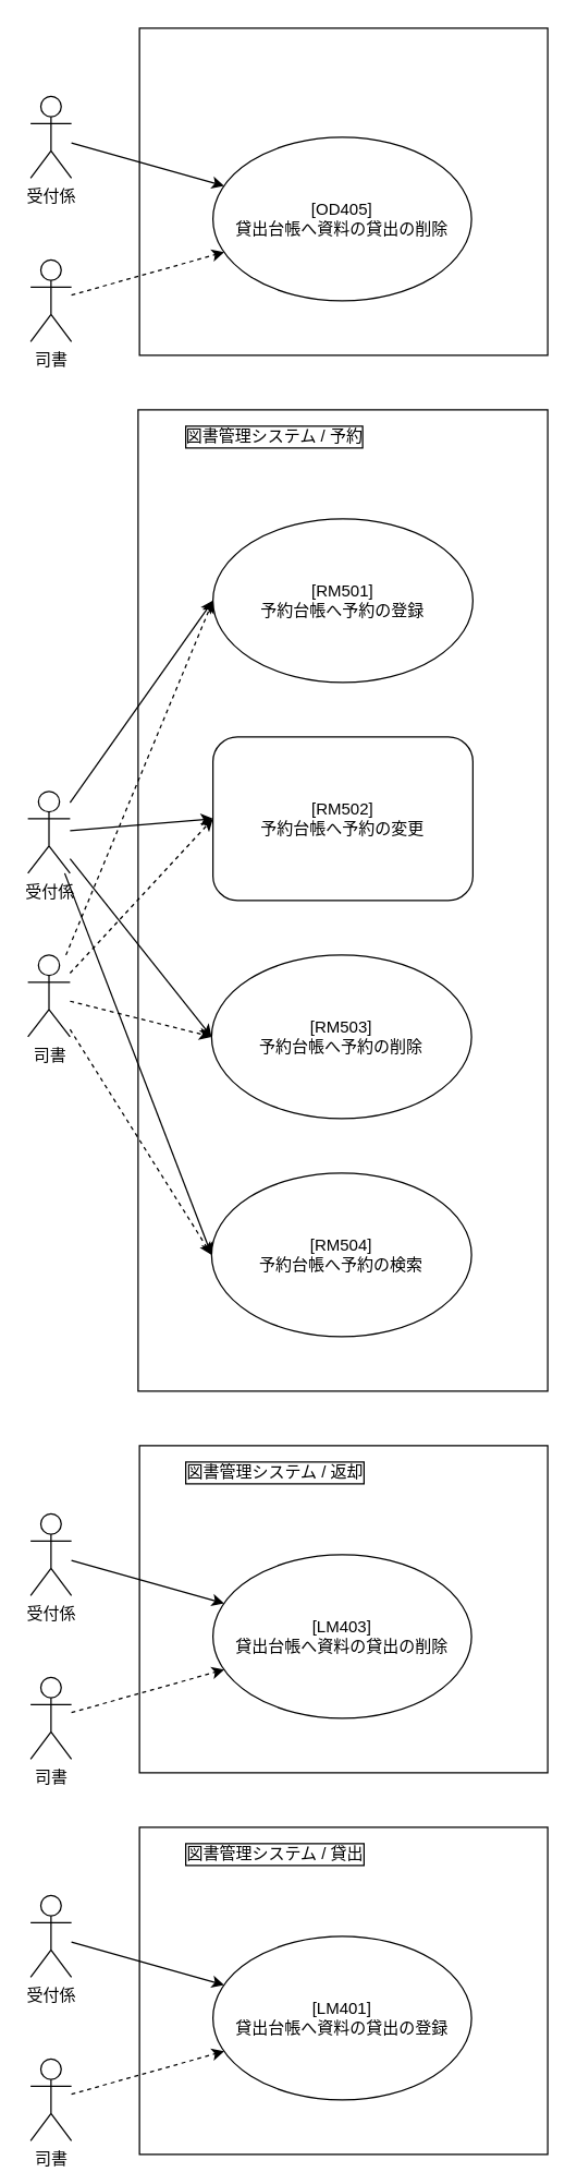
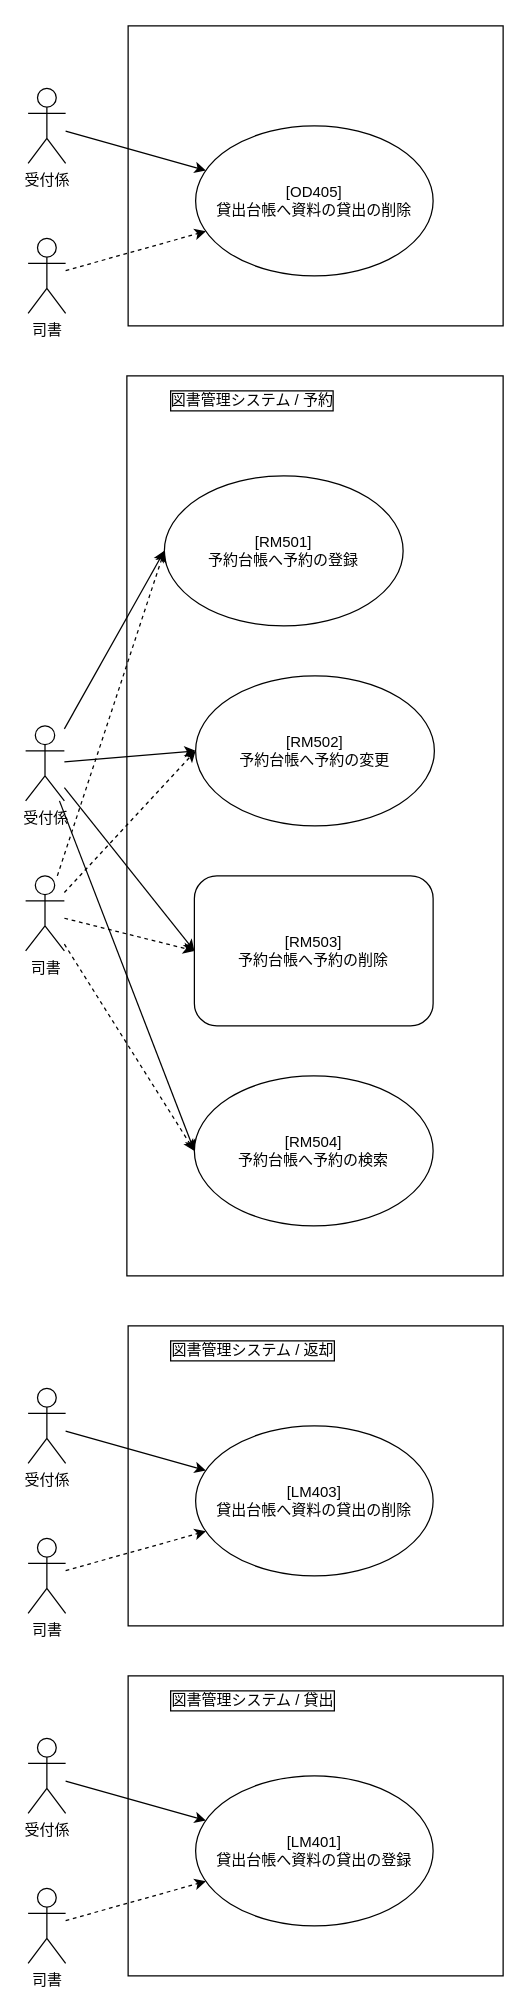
  <mxCell id="0" />
  <mxCell id="1" parent="0" />
  <mxCell id="2" value="" style="rounded=0;whiteSpace=wrap;html=1;fillColor=none;labelPosition=center;verticalLabelPosition=top;align=center;verticalAlign=bottom;" vertex="1" parent="1"><mxGeometry x="102" y="20" width="300" height="240" as="geometry" /></mxCell>
  <mxCell id="3" style="rounded=0;orthogonalLoop=1;jettySize=auto;html=1;" edge="1" parent="1" source="4" target="7"><mxGeometry relative="1" as="geometry" /></mxCell>
  <mxCell id="4" value="受付係" style="shape=umlActor;verticalLabelPosition=bottom;verticalAlign=top;html=1;outlineConnect=0;fillColor=none;" vertex="1" parent="1"><mxGeometry x="22" y="70" width="30" height="60" as="geometry" /></mxCell>
  <mxCell id="5" style="edgeStyle=none;rounded=0;orthogonalLoop=1;jettySize=auto;html=1;dashed=1;" edge="1" parent="1" source="6" target="7"><mxGeometry relative="1" as="geometry" /></mxCell>
  <mxCell id="6" value="司書" style="shape=umlActor;verticalLabelPosition=bottom;verticalAlign=top;html=1;outlineConnect=0;fillColor=none;" vertex="1" parent="1"><mxGeometry x="22" y="190" width="30" height="60" as="geometry" /></mxCell>
  <mxCell id="7" value="[OD405]&lt;br&gt;貸出台帳へ資料の貸出の削除" style="ellipse;whiteSpace=wrap;html=1;labelBorderColor=none;fillColor=none;" vertex="1" parent="1"><mxGeometry x="156" y="100" width="190" height="120" as="geometry" /></mxCell>
  <mxCell id="8" value="" style="rounded=0;whiteSpace=wrap;html=1;fillColor=none;labelPosition=center;verticalLabelPosition=top;align=center;verticalAlign=bottom;" vertex="1" parent="1"><mxGeometry x="101" y="300" width="301" height="720" as="geometry" /></mxCell>
  <mxCell id="9" style="rounded=0;orthogonalLoop=1;jettySize=auto;html=1;entryX=0;entryY=0.5;entryDx=0;entryDy=0;" edge="1" parent="1" source="13" target="20"><mxGeometry relative="1" as="geometry" /></mxCell>
  <mxCell id="10" style="edgeStyle=none;rounded=0;orthogonalLoop=1;jettySize=auto;html=1;entryX=0;entryY=0.5;entryDx=0;entryDy=0;" edge="1" parent="1" source="13" target="21"><mxGeometry relative="1" as="geometry" /></mxCell>
  <mxCell id="11" style="edgeStyle=none;rounded=0;orthogonalLoop=1;jettySize=auto;html=1;entryX=0;entryY=0.5;entryDx=0;entryDy=0;" edge="1" parent="1" source="13" target="22"><mxGeometry relative="1" as="geometry" /></mxCell>
  <mxCell id="12" style="edgeStyle=none;rounded=0;orthogonalLoop=1;jettySize=auto;html=1;entryX=0;entryY=0.5;entryDx=0;entryDy=0;" edge="1" parent="1" source="13" target="23"><mxGeometry relative="1" as="geometry" /></mxCell>
  <mxCell id="13" value="受付係" style="shape=umlActor;verticalLabelPosition=bottom;verticalAlign=top;html=1;outlineConnect=0;fillColor=none;" vertex="1" parent="1"><mxGeometry x="20" y="580" width="31" height="60" as="geometry" /></mxCell>
  <mxCell id="14" style="edgeStyle=none;rounded=0;orthogonalLoop=1;jettySize=auto;html=1;entryX=0;entryY=0.5;entryDx=0;entryDy=0;dashed=1;" edge="1" parent="1" source="18" target="20"><mxGeometry relative="1" as="geometry" /></mxCell>
  <mxCell id="15" style="edgeStyle=none;rounded=0;orthogonalLoop=1;jettySize=auto;html=1;entryX=0;entryY=0.5;entryDx=0;entryDy=0;dashed=1;" edge="1" parent="1" source="18" target="21"><mxGeometry relative="1" as="geometry"><mxPoint x="161" y="600" as="targetPoint" /></mxGeometry></mxCell>
  <mxCell id="16" style="edgeStyle=none;rounded=0;orthogonalLoop=1;jettySize=auto;html=1;entryX=0;entryY=0.5;entryDx=0;entryDy=0;dashed=1;" edge="1" parent="1" source="18" target="22"><mxGeometry relative="1" as="geometry" /></mxCell>
  <mxCell id="17" style="edgeStyle=none;rounded=0;orthogonalLoop=1;jettySize=auto;html=1;entryX=0;entryY=0.5;entryDx=0;entryDy=0;dashed=1;" edge="1" parent="1" source="18" target="23"><mxGeometry relative="1" as="geometry" /></mxCell>
  <mxCell id="18" value="司書" style="shape=umlActor;verticalLabelPosition=bottom;verticalAlign=top;html=1;outlineConnect=0;fillColor=none;" vertex="1" parent="1"><mxGeometry x="20" y="700" width="31" height="60" as="geometry" /></mxCell>
  <mxCell id="19" value="図書管理システム / 予約" style="text;html=1;strokeColor=none;fillColor=none;align=center;verticalAlign=middle;whiteSpace=wrap;rounded=0;labelBorderColor=default;" vertex="1" parent="1"><mxGeometry x="101" y="300" width="201" height="40" as="geometry" /></mxCell>
- <mxCell id="20" value="[RM501]&lt;br&gt;予約台帳へ予約の登録" style="ellipse;whiteSpace=wrap;html=1;labelBorderColor=none;fillColor=none;" vertex="1" parent="1"><mxGeometry x="156" y="380" width="191" height="120" as="geometry" /></mxCell>
- <mxCell id="21" value="[RM502]&lt;br&gt;予約台帳へ予約の変更" style="whiteSpace=wrap;html=1;labelBorderColor=none;fillColor=none;rounded=1;" vertex="1" parent="1"><mxGeometry x="156" y="540" width="191" height="120" as="geometry" /></mxCell>
- <mxCell id="22" value="[RM503]&lt;br&gt;予約台帳へ予約の削除" style="ellipse;whiteSpace=wrap;html=1;labelBorderColor=none;fillColor=none;" vertex="1" parent="1"><mxGeometry x="155" y="700" width="191" height="120" as="geometry" /></mxCell>
+ <mxCell id="20" value="[RM501]&lt;br&gt;予約台帳へ予約の登録" style="ellipse;whiteSpace=wrap;html=1;labelBorderColor=none;fillColor=none;" vertex="1" parent="1"><mxGeometry x="131" y="380" width="191" height="120" as="geometry" /></mxCell>
+ <mxCell id="21" value="[RM502]&lt;br&gt;予約台帳へ予約の変更" style="ellipse;whiteSpace=wrap;html=1;labelBorderColor=none;fillColor=none;" vertex="1" parent="1"><mxGeometry x="156" y="540" width="191" height="120" as="geometry" /></mxCell>
+ <mxCell id="22" value="[RM503]&lt;br&gt;予約台帳へ予約の削除" style="whiteSpace=wrap;html=1;labelBorderColor=none;fillColor=none;rounded=1;" vertex="1" parent="1"><mxGeometry x="155" y="700" width="191" height="120" as="geometry" /></mxCell>
  <mxCell id="23" value="[RM504]&lt;br&gt;予約台帳へ予約の検索" style="ellipse;whiteSpace=wrap;html=1;labelBorderColor=none;fillColor=none;" vertex="1" parent="1"><mxGeometry x="155" y="860" width="191" height="120" as="geometry" /></mxCell>
  <mxCell id="24" value="" style="rounded=0;whiteSpace=wrap;html=1;fillColor=none;labelPosition=center;verticalLabelPosition=top;align=center;verticalAlign=bottom;" vertex="1" parent="1"><mxGeometry x="102" y="1060" width="300" height="240" as="geometry" /></mxCell>
  <mxCell id="25" style="rounded=0;orthogonalLoop=1;jettySize=auto;html=1;" edge="1" parent="1" source="26" target="30"><mxGeometry relative="1" as="geometry" /></mxCell>
  <mxCell id="26" value="受付係" style="shape=umlActor;verticalLabelPosition=bottom;verticalAlign=top;html=1;outlineConnect=0;fillColor=none;" vertex="1" parent="1"><mxGeometry x="22" y="1110" width="30" height="60" as="geometry" /></mxCell>
  <mxCell id="27" style="edgeStyle=none;rounded=0;orthogonalLoop=1;jettySize=auto;html=1;dashed=1;" edge="1" parent="1" source="28" target="30"><mxGeometry relative="1" as="geometry" /></mxCell>
  <mxCell id="28" value="司書" style="shape=umlActor;verticalLabelPosition=bottom;verticalAlign=top;html=1;outlineConnect=0;fillColor=none;" vertex="1" parent="1"><mxGeometry x="22" y="1230" width="30" height="60" as="geometry" /></mxCell>
  <mxCell id="29" value="図書管理システム / 返却" style="text;html=1;strokeColor=none;fillColor=none;align=center;verticalAlign=middle;whiteSpace=wrap;rounded=0;labelBorderColor=default;" vertex="1" parent="1"><mxGeometry x="102" y="1060" width="200" height="40" as="geometry" /></mxCell>
  <mxCell id="30" value="[LM403]&lt;br&gt;貸出台帳へ資料の貸出の削除" style="ellipse;whiteSpace=wrap;html=1;labelBorderColor=none;fillColor=none;" vertex="1" parent="1"><mxGeometry x="156" y="1140" width="190" height="120" as="geometry" /></mxCell>
  <mxCell id="31" value="" style="rounded=0;whiteSpace=wrap;html=1;fillColor=none;labelPosition=center;verticalLabelPosition=top;align=center;verticalAlign=bottom;" vertex="1" parent="1"><mxGeometry x="102" y="1340" width="300" height="240" as="geometry" /></mxCell>
  <mxCell id="32" style="rounded=0;orthogonalLoop=1;jettySize=auto;html=1;" edge="1" parent="1" source="33" target="37"><mxGeometry relative="1" as="geometry" /></mxCell>
  <mxCell id="33" value="受付係" style="shape=umlActor;verticalLabelPosition=bottom;verticalAlign=top;html=1;outlineConnect=0;fillColor=none;" vertex="1" parent="1"><mxGeometry x="22" y="1390" width="30" height="60" as="geometry" /></mxCell>
  <mxCell id="34" style="edgeStyle=none;rounded=0;orthogonalLoop=1;jettySize=auto;html=1;dashed=1;" edge="1" parent="1" source="35" target="37"><mxGeometry relative="1" as="geometry" /></mxCell>
  <mxCell id="35" value="司書" style="shape=umlActor;verticalLabelPosition=bottom;verticalAlign=top;html=1;outlineConnect=0;fillColor=none;" vertex="1" parent="1"><mxGeometry x="22" y="1510" width="30" height="60" as="geometry" /></mxCell>
  <mxCell id="36" value="図書管理システム / 貸出" style="text;html=1;strokeColor=none;fillColor=none;align=center;verticalAlign=middle;whiteSpace=wrap;rounded=0;labelBorderColor=default;" vertex="1" parent="1"><mxGeometry x="102" y="1340" width="200" height="40" as="geometry" /></mxCell>
  <mxCell id="37" value="[LM401]&lt;br&gt;貸出台帳へ資料の貸出の登録" style="ellipse;whiteSpace=wrap;html=1;labelBorderColor=none;fillColor=none;" vertex="1" parent="1"><mxGeometry x="156" y="1420" width="190" height="120" as="geometry" /></mxCell>
